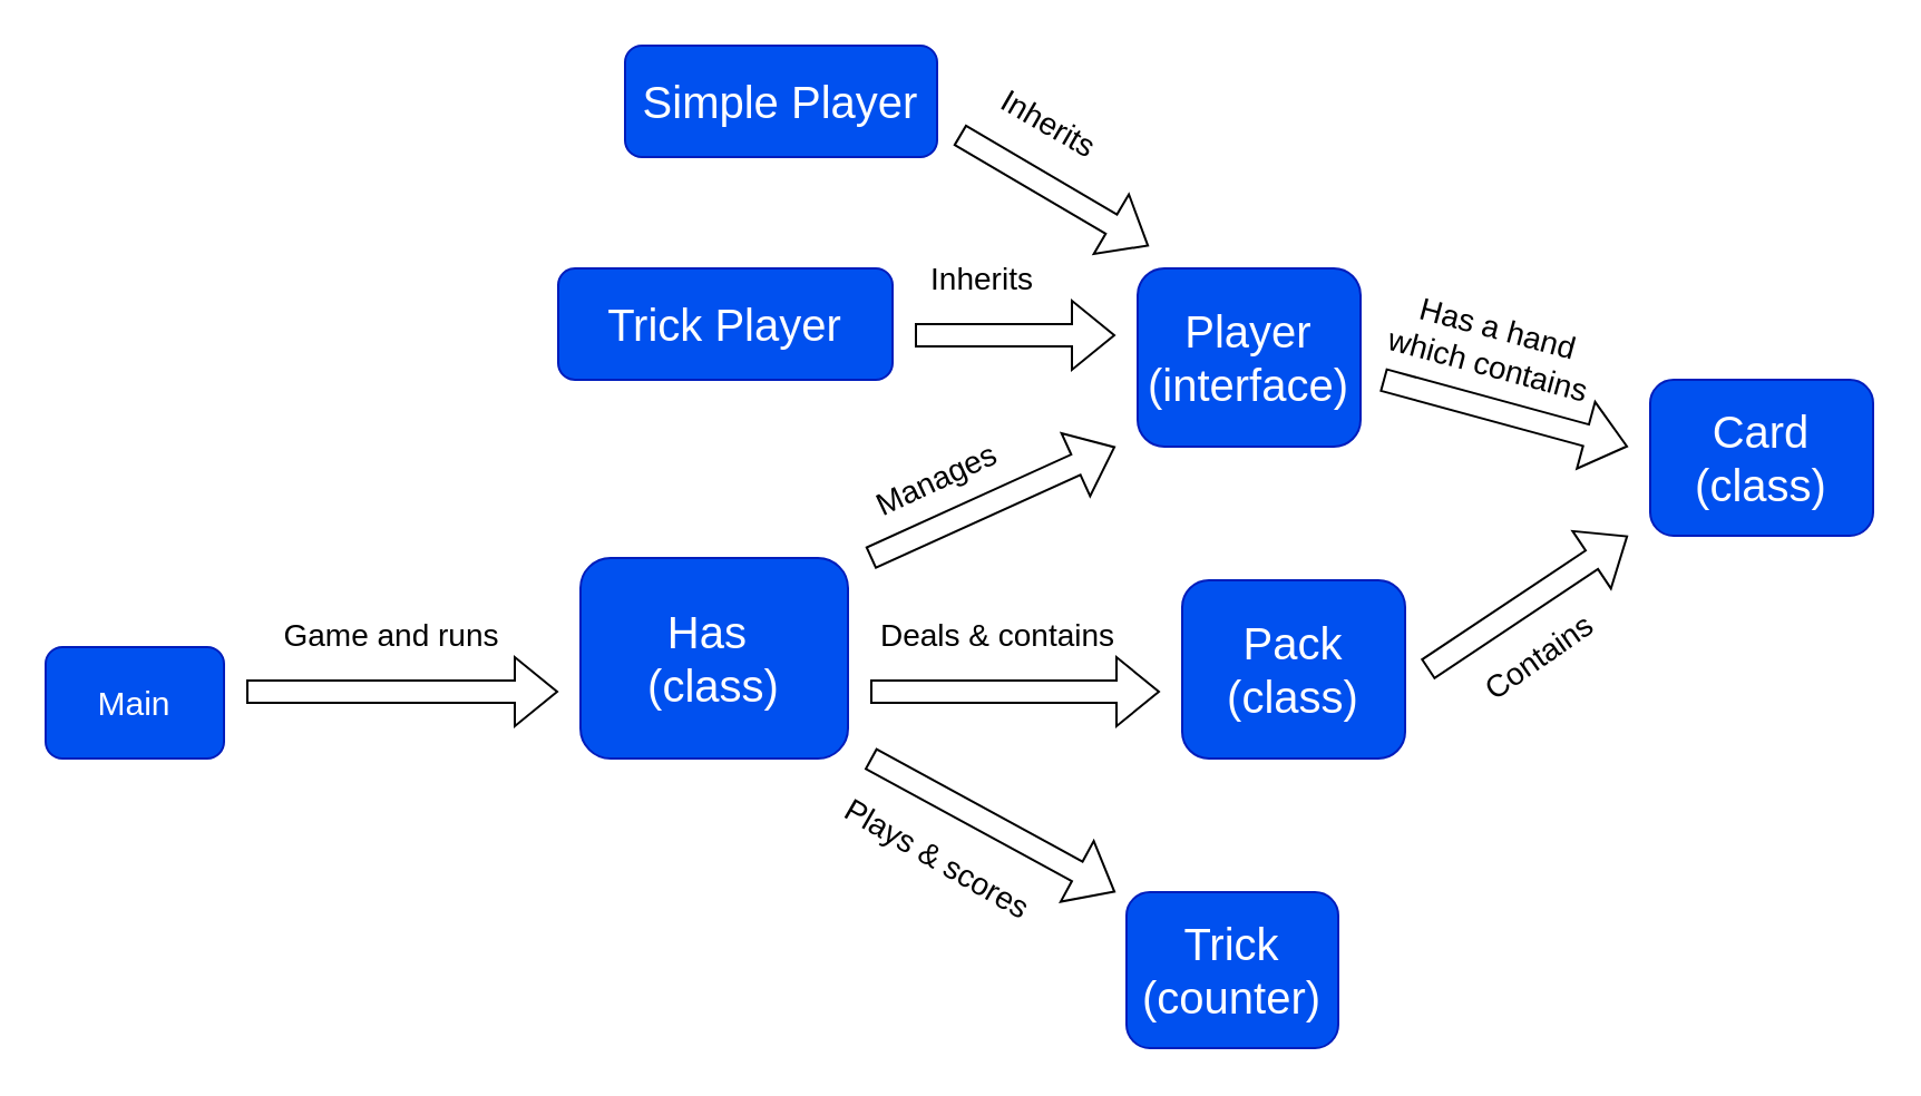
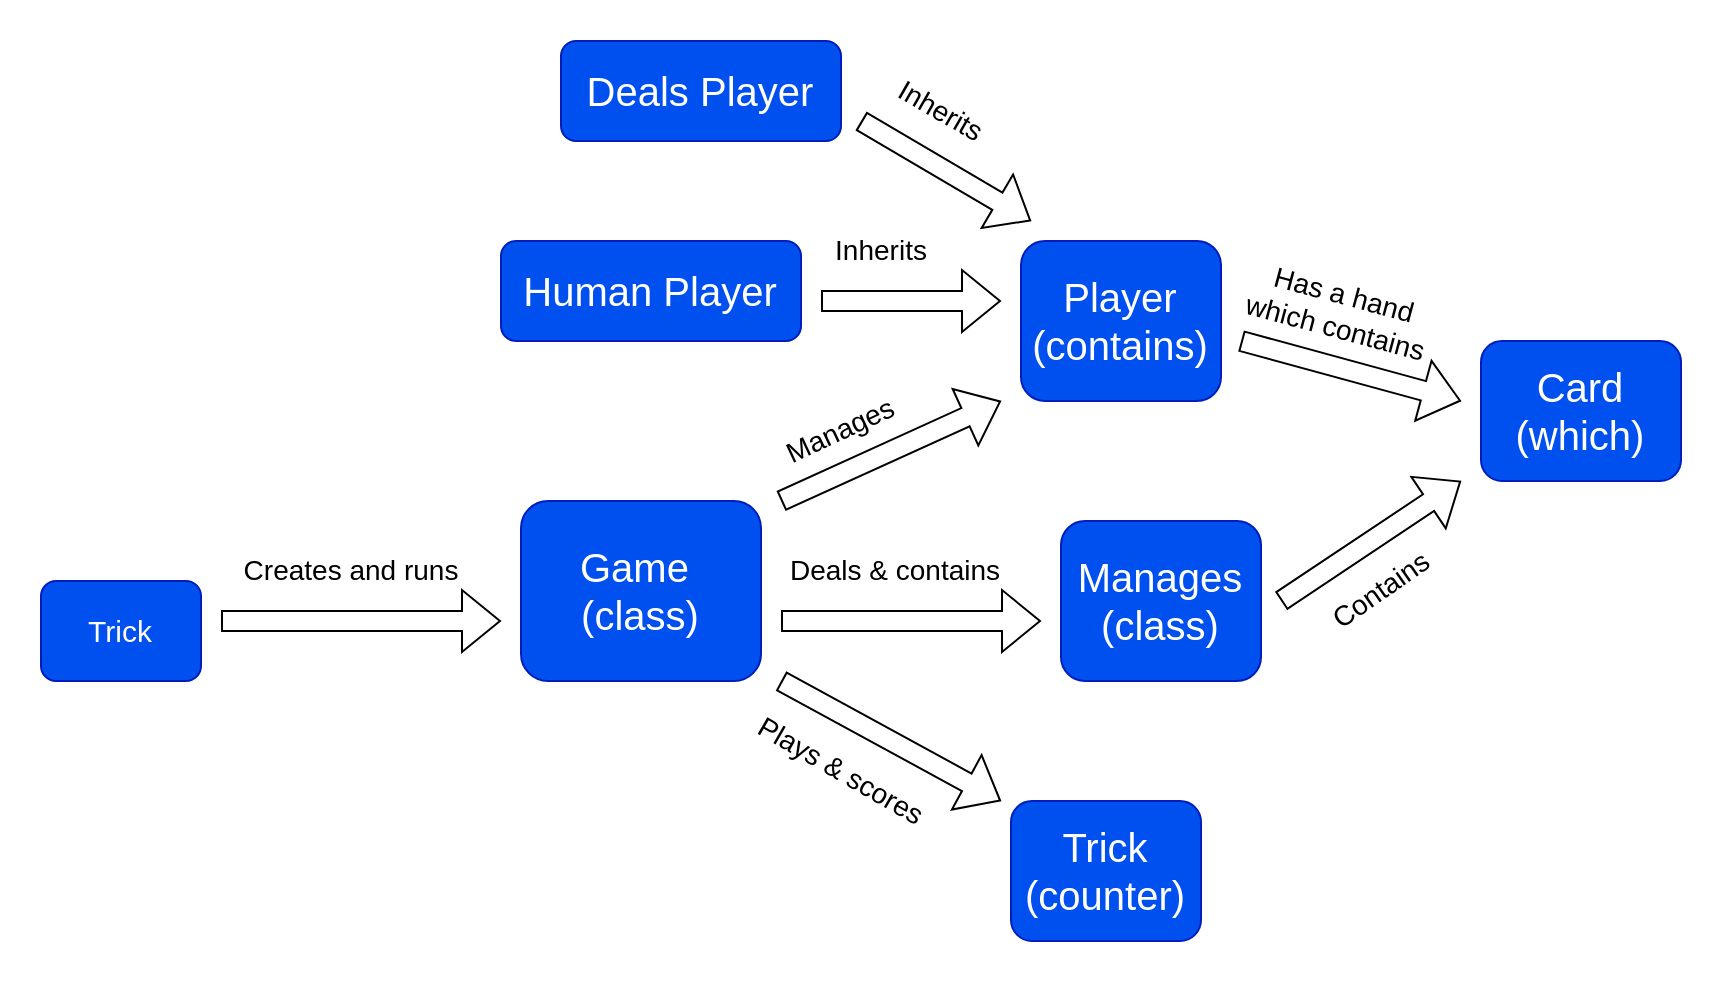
  <mxCell id="0" />
  <mxCell id="1" parent="0" />
- <mxCell id="2" value="&lt;font style=&quot;font-size: 15px;&quot;&gt;Main&lt;/font&gt;" style="rounded=1;whiteSpace=wrap;html=1;fillColor=#0050ef;fontColor=#ffffff;strokeColor=#001DBC;" vertex="1" parent="1"><mxGeometry x="20" y="290" width="80" height="50" as="geometry" /></mxCell>
+ <mxCell id="2" value="&lt;font style=&quot;font-size: 15px;&quot;&gt;Trick&lt;/font&gt;" style="rounded=1;whiteSpace=wrap;html=1;fillColor=#0050ef;fontColor=#ffffff;strokeColor=#001DBC;" vertex="1" parent="1"><mxGeometry x="20" y="290" width="80" height="50" as="geometry" /></mxCell>
  <mxCell id="3" value="" style="shape=flexArrow;endArrow=classic;html=1;rounded=0;" edge="1" parent="1"><mxGeometry width="50" height="50" relative="1" as="geometry"><mxPoint x="110" y="310" as="sourcePoint" /><mxPoint x="250" y="310" as="targetPoint" /></mxGeometry></mxCell>
- <mxCell id="4" value="&lt;font style=&quot;font-size: 20px;&quot;&gt;Has&amp;nbsp;&lt;/font&gt;&lt;div&gt;&lt;font style=&quot;font-size: 20px;&quot;&gt;(class)&lt;/font&gt;&lt;/div&gt;" style="rounded=1;whiteSpace=wrap;html=1;fillColor=#0050ef;fontColor=#ffffff;strokeColor=#001DBC;" vertex="1" parent="1"><mxGeometry x="260" y="250" width="120" height="90" as="geometry" /></mxCell>
- <mxCell id="5" value="&lt;font style=&quot;font-size: 14px;&quot;&gt;Game and runs&lt;/font&gt;" style="text;html=1;align=center;verticalAlign=middle;resizable=0;points=[];autosize=1;strokeColor=none;fillColor=none;" vertex="1" parent="1"><mxGeometry x="110" y="270" width="130" height="30" as="geometry" /></mxCell>
+ <mxCell id="4" value="&lt;font style=&quot;font-size: 20px;&quot;&gt;Game&amp;nbsp;&lt;/font&gt;&lt;div&gt;&lt;font style=&quot;font-size: 20px;&quot;&gt;(class)&lt;/font&gt;&lt;/div&gt;" style="rounded=1;whiteSpace=wrap;html=1;fillColor=#0050ef;fontColor=#ffffff;strokeColor=#001DBC;" vertex="1" parent="1"><mxGeometry x="260" y="250" width="120" height="90" as="geometry" /></mxCell>
+ <mxCell id="5" value="&lt;font style=&quot;font-size: 14px;&quot;&gt;Creates and runs&lt;/font&gt;" style="text;html=1;align=center;verticalAlign=middle;resizable=0;points=[];autosize=1;strokeColor=none;fillColor=none;" vertex="1" parent="1"><mxGeometry x="110" y="270" width="130" height="30" as="geometry" /></mxCell>
  <mxCell id="6" value="" style="shape=flexArrow;endArrow=classic;html=1;rounded=0;" edge="1" parent="1"><mxGeometry width="50" height="50" relative="1" as="geometry"><mxPoint x="390" y="310" as="sourcePoint" /><mxPoint x="520" y="310" as="targetPoint" /></mxGeometry></mxCell>
  <mxCell id="7" value="" style="shape=flexArrow;endArrow=classic;html=1;rounded=0;" edge="1" parent="1"><mxGeometry width="50" height="50" relative="1" as="geometry"><mxPoint x="390" y="340" as="sourcePoint" /><mxPoint x="500" y="400" as="targetPoint" /></mxGeometry></mxCell>
  <mxCell id="8" value="" style="shape=flexArrow;endArrow=classic;html=1;rounded=0;" edge="1" parent="1"><mxGeometry width="50" height="50" relative="1" as="geometry"><mxPoint x="390" y="250" as="sourcePoint" /><mxPoint x="500" y="200" as="targetPoint" /></mxGeometry></mxCell>
- <mxCell id="9" value="&lt;font style=&quot;font-size: 20px;&quot;&gt;Player (interface)&lt;/font&gt;" style="rounded=1;whiteSpace=wrap;html=1;fillColor=#0050ef;fontColor=#ffffff;strokeColor=#001DBC;" vertex="1" parent="1"><mxGeometry x="510" y="120" width="100" height="80" as="geometry" /></mxCell>
- <mxCell id="10" value="&lt;font style=&quot;font-size: 20px;&quot;&gt;Pack (class)&lt;/font&gt;" style="rounded=1;whiteSpace=wrap;html=1;fillColor=#0050ef;fontColor=#ffffff;strokeColor=#001DBC;" vertex="1" parent="1"><mxGeometry x="530" y="260" width="100" height="80" as="geometry" /></mxCell>
+ <mxCell id="9" value="&lt;font style=&quot;font-size: 20px;&quot;&gt;Player (contains)&lt;/font&gt;" style="rounded=1;whiteSpace=wrap;html=1;fillColor=#0050ef;fontColor=#ffffff;strokeColor=#001DBC;" vertex="1" parent="1"><mxGeometry x="510" y="120" width="100" height="80" as="geometry" /></mxCell>
+ <mxCell id="10" value="&lt;font style=&quot;font-size: 20px;&quot;&gt;Manages (class)&lt;/font&gt;" style="rounded=1;whiteSpace=wrap;html=1;fillColor=#0050ef;fontColor=#ffffff;strokeColor=#001DBC;" vertex="1" parent="1"><mxGeometry x="530" y="260" width="100" height="80" as="geometry" /></mxCell>
  <mxCell id="11" value="&lt;font style=&quot;font-size: 20px;&quot;&gt;Trick (counter)&lt;/font&gt;" style="rounded=1;whiteSpace=wrap;html=1;fillColor=#0050ef;fontColor=#ffffff;strokeColor=#001DBC;" vertex="1" parent="1"><mxGeometry x="505" y="400" width="95" height="70" as="geometry" /></mxCell>
- <mxCell id="12" value="&lt;font style=&quot;font-size: 20px;&quot;&gt;Card (class)&lt;/font&gt;" style="rounded=1;whiteSpace=wrap;html=1;fillColor=#0050ef;fontColor=#ffffff;strokeColor=#001DBC;" vertex="1" parent="1"><mxGeometry x="740" y="170" width="100" height="70" as="geometry" /></mxCell>
+ <mxCell id="12" value="&lt;font style=&quot;font-size: 20px;&quot;&gt;Card (which)&lt;/font&gt;" style="rounded=1;whiteSpace=wrap;html=1;fillColor=#0050ef;fontColor=#ffffff;strokeColor=#001DBC;" vertex="1" parent="1"><mxGeometry x="740" y="170" width="100" height="70" as="geometry" /></mxCell>
  <mxCell id="13" value="" style="shape=flexArrow;endArrow=classic;html=1;rounded=0;" edge="1" parent="1"><mxGeometry width="50" height="50" relative="1" as="geometry"><mxPoint x="620" y="170" as="sourcePoint" /><mxPoint x="730" y="200" as="targetPoint" /></mxGeometry></mxCell>
  <mxCell id="14" value="" style="shape=flexArrow;endArrow=classic;html=1;rounded=0;" edge="1" parent="1"><mxGeometry width="50" height="50" relative="1" as="geometry"><mxPoint x="640" y="300" as="sourcePoint" /><mxPoint x="730" y="240" as="targetPoint" /></mxGeometry></mxCell>
- <mxCell id="15" value="&lt;font style=&quot;font-size: 20px;&quot;&gt;Simple Player&lt;/font&gt;" style="rounded=1;whiteSpace=wrap;html=1;fillColor=#0050ef;fontColor=#ffffff;strokeColor=#001DBC;" vertex="1" parent="1"><mxGeometry x="280" y="20" width="140" height="50" as="geometry" /></mxCell>
- <mxCell id="16" value="&lt;font style=&quot;font-size: 20px;&quot;&gt;Trick Player&lt;/font&gt;" style="rounded=1;whiteSpace=wrap;html=1;fillColor=#0050ef;fontColor=#ffffff;strokeColor=#001DBC;" vertex="1" parent="1"><mxGeometry x="250" y="120" width="150" height="50" as="geometry" /></mxCell>
+ <mxCell id="15" value="&lt;font style=&quot;font-size: 20px;&quot;&gt;Deals Player&lt;/font&gt;" style="rounded=1;whiteSpace=wrap;html=1;fillColor=#0050ef;fontColor=#ffffff;strokeColor=#001DBC;" vertex="1" parent="1"><mxGeometry x="280" y="20" width="140" height="50" as="geometry" /></mxCell>
+ <mxCell id="16" value="&lt;font style=&quot;font-size: 20px;&quot;&gt;Human Player&lt;/font&gt;" style="rounded=1;whiteSpace=wrap;html=1;fillColor=#0050ef;fontColor=#ffffff;strokeColor=#001DBC;" vertex="1" parent="1"><mxGeometry x="250" y="120" width="150" height="50" as="geometry" /></mxCell>
  <mxCell id="17" value="" style="shape=flexArrow;endArrow=classic;html=1;rounded=0;" edge="1" parent="1"><mxGeometry width="50" height="50" relative="1" as="geometry"><mxPoint x="430" y="60" as="sourcePoint" /><mxPoint x="515" y="110" as="targetPoint" /></mxGeometry></mxCell>
  <mxCell id="18" value="" style="shape=flexArrow;endArrow=classic;html=1;rounded=0;" edge="1" parent="1"><mxGeometry width="50" height="50" relative="1" as="geometry"><mxPoint x="410" y="150" as="sourcePoint" /><mxPoint x="500" y="150" as="targetPoint" /></mxGeometry></mxCell>
  <mxCell id="19" value="&lt;font style=&quot;font-size: 14px;&quot;&gt;Inherits&lt;/font&gt;" style="text;html=1;align=center;verticalAlign=middle;resizable=0;points=[];autosize=1;strokeColor=none;fillColor=none;rotation=30;" vertex="1" parent="1"><mxGeometry x="435" y="40" width="70" height="30" as="geometry" /></mxCell>
  <mxCell id="20" value="&lt;font style=&quot;font-size: 14px;&quot;&gt;Inherits&lt;/font&gt;" style="text;html=1;align=center;verticalAlign=middle;resizable=0;points=[];autosize=1;strokeColor=none;fillColor=none;" vertex="1" parent="1"><mxGeometry x="405" y="110" width="70" height="30" as="geometry" /></mxCell>
  <mxCell id="21" value="&lt;font style=&quot;font-size: 14px;&quot;&gt;Contains&lt;/font&gt;" style="text;html=1;align=center;verticalAlign=middle;resizable=0;points=[];autosize=1;strokeColor=none;fillColor=none;rotation=-35;" vertex="1" parent="1"><mxGeometry x="649.995" y="279.995" width="80" height="30" as="geometry" /></mxCell>
  <mxCell id="22" value="&lt;font style=&quot;font-size: 14px;&quot;&gt;Plays &amp;amp; scores&lt;/font&gt;" style="text;html=1;align=center;verticalAlign=middle;resizable=0;points=[];autosize=1;strokeColor=none;fillColor=none;rotation=30;" vertex="1" parent="1"><mxGeometry x="359.995" y="369.995" width="120" height="30" as="geometry" /></mxCell>
  <mxCell id="23" value="&lt;font style=&quot;font-size: 14px;&quot;&gt;Has a hand which contains&lt;/font&gt;" style="text;html=1;align=center;verticalAlign=middle;whiteSpace=wrap;rounded=0;rotation=15;" vertex="1" parent="1"><mxGeometry x="620" y="140" width="100" height="30" as="geometry" /></mxCell>
  <mxCell id="24" value="&lt;font style=&quot;font-size: 14px;&quot;&gt;Deals &amp;amp; contains&lt;/font&gt;" style="text;html=1;align=center;verticalAlign=middle;whiteSpace=wrap;rounded=0;" vertex="1" parent="1"><mxGeometry x="390" y="270" width="115" height="30" as="geometry" /></mxCell>
  <mxCell id="25" value="&lt;font style=&quot;font-size: 14px;&quot;&gt;Manages&lt;/font&gt;" style="text;html=1;align=center;verticalAlign=middle;whiteSpace=wrap;rounded=0;rotation=-25;" vertex="1" parent="1"><mxGeometry x="390" y="200" width="60" height="30" as="geometry" /></mxCell>
